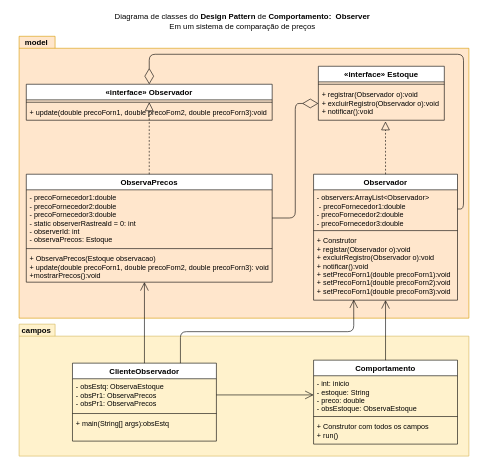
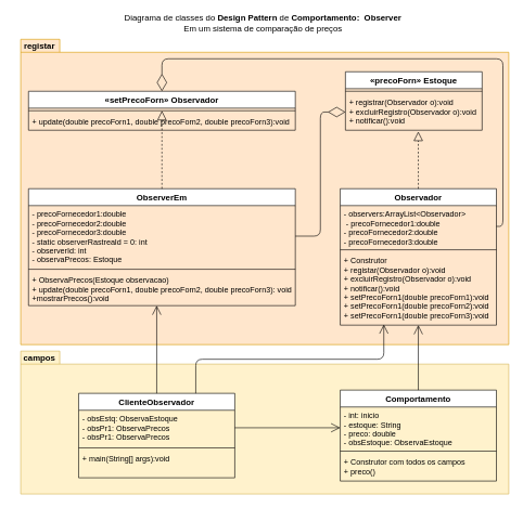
  <mxCell id="0" />
  <mxCell id="1" parent="0" />
  <mxCell id="2" value="" style="shape=folder;fontStyle=1;spacingTop=10;tabWidth=60;tabHeight=20;tabPosition=left;html=1;fontSize=13;fillColor=#fff2cc;strokeColor=#d6b656;" vertex="1" parent="1"><mxGeometry x="31" y="540" width="750" height="220" as="geometry" /></mxCell>
  <mxCell id="3" value="" style="shape=folder;fontStyle=1;spacingTop=10;tabWidth=60;tabHeight=20;tabPosition=left;html=1;fontSize=13;fillColor=#ffe6cc;strokeColor=#d79b00;" vertex="1" parent="1"><mxGeometry x="31" y="60" width="750" height="470" as="geometry" /></mxCell>
  <mxCell id="4" value="Diagrama de classes do&lt;b&gt; Design Pattern&lt;/b&gt; de &lt;b&gt;Comportamento:&amp;nbsp;&amp;nbsp;Observer&lt;/b&gt;&lt;br style=&quot;font-size: 13px&quot;&gt;Em um sistema de comparação de preços" style="text;html=1;strokeColor=none;fillColor=none;align=center;verticalAlign=middle;whiteSpace=wrap;rounded=0;fontSize=13;" vertex="1" parent="1"><mxGeometry x="188" y="20" width="431" height="30" as="geometry" /></mxCell>
- <mxCell id="5" value="«interface» Observador" style="swimlane;fontStyle=1;align=center;verticalAlign=top;childLayout=stackLayout;horizontal=1;startSize=26;horizontalStack=0;resizeParent=1;resizeParentMax=0;resizeLast=0;collapsible=1;marginBottom=0;fontSize=13;" vertex="1" parent="1"><mxGeometry x="43" y="140" width="410" height="60" as="geometry" /></mxCell>
+ <mxCell id="5" value="«setPrecoForn» Observador" style="swimlane;fontStyle=1;align=center;verticalAlign=top;childLayout=stackLayout;horizontal=1;startSize=26;horizontalStack=0;resizeParent=1;resizeParentMax=0;resizeLast=0;collapsible=1;marginBottom=0;fontSize=13;" vertex="1" parent="1"><mxGeometry x="43" y="140" width="410" height="60" as="geometry" /></mxCell>
  <mxCell id="6" value="" style="line;strokeWidth=1;fillColor=none;align=left;verticalAlign=middle;spacingTop=-1;spacingLeft=3;spacingRight=3;rotatable=0;labelPosition=right;points=[];portConstraint=eastwest;" vertex="1" parent="5"><mxGeometry y="26" width="410" height="8" as="geometry" /></mxCell>
  <mxCell id="7" value="+ update(double precoForn1, double precoForn2, double precoForn3):void" style="text;strokeColor=none;fillColor=none;align=left;verticalAlign=top;spacingLeft=4;spacingRight=4;overflow=hidden;rotatable=0;points=[[0,0.5],[1,0.5]];portConstraint=eastwest;" vertex="1" parent="5"><mxGeometry y="34" width="410" height="26" as="geometry" /></mxCell>
- <mxCell id="8" value="«interface» Estoque" style="swimlane;fontStyle=1;align=center;verticalAlign=top;childLayout=stackLayout;horizontal=1;startSize=26;horizontalStack=0;resizeParent=1;resizeParentMax=0;resizeLast=0;collapsible=1;marginBottom=0;fontSize=13;" vertex="1" parent="1"><mxGeometry x="530" y="110" width="210" height="90" as="geometry" /></mxCell>
+ <mxCell id="8" value="«precoForn» Estoque" style="swimlane;fontStyle=1;align=center;verticalAlign=top;childLayout=stackLayout;horizontal=1;startSize=26;horizontalStack=0;resizeParent=1;resizeParentMax=0;resizeLast=0;collapsible=1;marginBottom=0;fontSize=13;" vertex="1" parent="1"><mxGeometry x="530" y="110" width="210" height="90" as="geometry" /></mxCell>
  <mxCell id="9" value="" style="line;strokeWidth=1;fillColor=none;align=left;verticalAlign=middle;spacingTop=-1;spacingLeft=3;spacingRight=3;rotatable=0;labelPosition=right;points=[];portConstraint=eastwest;" vertex="1" parent="8"><mxGeometry y="26" width="210" height="8" as="geometry" /></mxCell>
  <mxCell id="10" value="+ registrar(Observador o):void&#10;+ excluirRegistro(Observador o):void&#10;+ notificar():void" style="text;strokeColor=none;fillColor=none;align=left;verticalAlign=top;spacingLeft=4;spacingRight=4;overflow=hidden;rotatable=0;points=[[0,0.5],[1,0.5]];portConstraint=eastwest;" vertex="1" parent="8"><mxGeometry y="34" width="210" height="56" as="geometry" /></mxCell>
- <mxCell id="11" value="ObservaPrecos" style="swimlane;fontStyle=1;align=center;verticalAlign=top;childLayout=stackLayout;horizontal=1;startSize=26;horizontalStack=0;resizeParent=1;resizeParentMax=0;resizeLast=0;collapsible=1;marginBottom=0;fontSize=13;" vertex="1" parent="1"><mxGeometry x="43" y="290" width="410" height="180" as="geometry" /></mxCell>
+ <mxCell id="11" value="ObserverEm" style="swimlane;fontStyle=1;align=center;verticalAlign=top;childLayout=stackLayout;horizontal=1;startSize=26;horizontalStack=0;resizeParent=1;resizeParentMax=0;resizeLast=0;collapsible=1;marginBottom=0;fontSize=13;" vertex="1" parent="1"><mxGeometry x="43" y="290" width="410" height="180" as="geometry" /></mxCell>
  <mxCell id="12" value="&#09;- precoFornecedor1:double&#10;- precoFornecedor2:double&#10;- precoFornecedor3:double&#10;- static observerRastreaId = 0: int&#10;- observerId: int&#10;- observaPrecos: Estoque" style="text;strokeColor=none;fillColor=none;align=left;verticalAlign=top;spacingLeft=4;spacingRight=4;overflow=hidden;rotatable=0;points=[[0,0.5],[1,0.5]];portConstraint=eastwest;" vertex="1" parent="11"><mxGeometry y="26" width="410" height="94" as="geometry" /></mxCell>
  <mxCell id="13" value="" style="line;strokeWidth=1;fillColor=none;align=left;verticalAlign=middle;spacingTop=-1;spacingLeft=3;spacingRight=3;rotatable=0;labelPosition=right;points=[];portConstraint=eastwest;" vertex="1" parent="11"><mxGeometry y="120" width="410" height="8" as="geometry" /></mxCell>
  <mxCell id="14" value="+ ObservaPrecos(Estoque observacao)&#10;+ update(double precoForn1, double precoForn2, double precoForn3): void&#10;+mostrarPrecos():void" style="text;strokeColor=none;fillColor=none;align=left;verticalAlign=top;spacingLeft=4;spacingRight=4;overflow=hidden;rotatable=0;points=[[0,0.5],[1,0.5]];portConstraint=eastwest;" vertex="1" parent="11"><mxGeometry y="128" width="410" height="52" as="geometry" /></mxCell>
  <mxCell id="15" value="" style="endArrow=block;dashed=1;endFill=0;endSize=12;html=1;fontSize=13;exitX=0.5;exitY=0;exitDx=0;exitDy=0;" edge="1" parent="1" source="11"><mxGeometry width="160" relative="1" as="geometry"><mxPoint x="320" y="210" as="sourcePoint" /><mxPoint x="248" y="170" as="targetPoint" /></mxGeometry></mxCell>
  <mxCell id="16" value="" style="endArrow=diamondThin;endFill=0;endSize=24;html=1;fontSize=13;entryX=0;entryY=0.5;entryDx=0;entryDy=0;exitX=1;exitY=0.5;exitDx=0;exitDy=0;edgeStyle=orthogonalEdgeStyle;" edge="1" parent="1" source="12" target="10"><mxGeometry width="160" relative="1" as="geometry"><mxPoint x="320" y="210" as="sourcePoint" /><mxPoint x="480" y="210" as="targetPoint" /></mxGeometry></mxCell>
  <mxCell id="17" value="Observador" style="swimlane;fontStyle=1;align=center;verticalAlign=top;childLayout=stackLayout;horizontal=1;startSize=26;horizontalStack=0;resizeParent=1;resizeParentMax=0;resizeLast=0;collapsible=1;marginBottom=0;fontSize=13;" vertex="1" parent="1"><mxGeometry x="522" y="290" width="240" height="210" as="geometry" /></mxCell>
  <mxCell id="18" value="- observers:ArrayList&lt;Observador&gt;&#10; - precoFornecedor1:double&#10;- precoFornecedor2:double&#10;- precoFornecedor3:double&#10;" style="text;strokeColor=none;fillColor=none;align=left;verticalAlign=top;spacingLeft=4;spacingRight=4;overflow=hidden;rotatable=0;points=[[0,0.5],[1,0.5]];portConstraint=eastwest;" vertex="1" parent="17"><mxGeometry y="26" width="240" height="64" as="geometry" /></mxCell>
  <mxCell id="19" value="" style="line;strokeWidth=1;fillColor=none;align=left;verticalAlign=middle;spacingTop=-1;spacingLeft=3;spacingRight=3;rotatable=0;labelPosition=right;points=[];portConstraint=eastwest;" vertex="1" parent="17"><mxGeometry y="90" width="240" height="8" as="geometry" /></mxCell>
  <mxCell id="20" value="+ Construtor&#10;+ registar(Observador o):void&#10;+ excluirRegistro(Observador o):void&#10;+ notificar():void&#10;+ setPrecoForn1(double precoForn1):void&#10;+ setPrecoForn1(double precoForn2):void&#10;+ setPrecoForn1(double precoForn3):void" style="text;strokeColor=none;fillColor=none;align=left;verticalAlign=top;spacingLeft=4;spacingRight=4;overflow=hidden;rotatable=0;points=[[0,0.5],[1,0.5]];portConstraint=eastwest;" vertex="1" parent="17"><mxGeometry y="98" width="240" height="112" as="geometry" /></mxCell>
  <mxCell id="21" value="" style="endArrow=block;dashed=1;endFill=0;endSize=12;html=1;fontSize=13;exitX=0.5;exitY=0;exitDx=0;exitDy=0;entryX=0.533;entryY=1.036;entryDx=0;entryDy=0;entryPerimeter=0;" edge="1" parent="1" source="17" target="10"><mxGeometry width="160" relative="1" as="geometry"><mxPoint x="258" y="240" as="sourcePoint" /><mxPoint x="258" y="180" as="targetPoint" /></mxGeometry></mxCell>
  <mxCell id="22" value="" style="endArrow=diamondThin;endFill=0;endSize=24;html=1;fontSize=13;exitX=1;exitY=0.5;exitDx=0;exitDy=0;edgeStyle=orthogonalEdgeStyle;" edge="1" parent="1" source="18"><mxGeometry width="160" relative="1" as="geometry"><mxPoint x="463" y="373" as="sourcePoint" /><mxPoint x="248" y="140" as="targetPoint" /><Array as="points"><mxPoint x="772" y="348" /><mxPoint x="772" y="90" /><mxPoint x="248" y="90" /></Array></mxGeometry></mxCell>
  <mxCell id="23" value="Comportamento" style="swimlane;fontStyle=1;align=center;verticalAlign=top;childLayout=stackLayout;horizontal=1;startSize=26;horizontalStack=0;resizeParent=1;resizeParentMax=0;resizeLast=0;collapsible=1;marginBottom=0;fontSize=13;" vertex="1" parent="1"><mxGeometry x="522" y="600" width="240" height="140" as="geometry" /></mxCell>
  <mxCell id="24" value="- int: inicio&#10;- estoque: String&#10;- preco: double&#10;- obsEstoque: ObservaEstoque" style="text;strokeColor=none;fillColor=none;align=left;verticalAlign=top;spacingLeft=4;spacingRight=4;overflow=hidden;rotatable=0;points=[[0,0.5],[1,0.5]];portConstraint=eastwest;" vertex="1" parent="23"><mxGeometry y="26" width="240" height="64" as="geometry" /></mxCell>
  <mxCell id="25" value="" style="line;strokeWidth=1;fillColor=none;align=left;verticalAlign=middle;spacingTop=-1;spacingLeft=3;spacingRight=3;rotatable=0;labelPosition=right;points=[];portConstraint=eastwest;" vertex="1" parent="23"><mxGeometry y="90" width="240" height="8" as="geometry" /></mxCell>
- <mxCell id="26" value="+ Construtor com todos os campos&#10;+ run()" style="text;strokeColor=none;fillColor=none;align=left;verticalAlign=top;spacingLeft=4;spacingRight=4;overflow=hidden;rotatable=0;points=[[0,0.5],[1,0.5]];portConstraint=eastwest;" vertex="1" parent="23"><mxGeometry y="98" width="240" height="42" as="geometry" /></mxCell>
+ <mxCell id="26" value="+ Construtor com todos os campos&#10;+ preco()" style="text;strokeColor=none;fillColor=none;align=left;verticalAlign=top;spacingLeft=4;spacingRight=4;overflow=hidden;rotatable=0;points=[[0,0.5],[1,0.5]];portConstraint=eastwest;" vertex="1" parent="23"><mxGeometry y="98" width="240" height="42" as="geometry" /></mxCell>
  <mxCell id="27" value="ClienteObservador" style="swimlane;fontStyle=1;align=center;verticalAlign=top;childLayout=stackLayout;horizontal=1;startSize=26;horizontalStack=0;resizeParent=1;resizeParentMax=0;resizeLast=0;collapsible=1;marginBottom=0;fontSize=13;" vertex="1" parent="1"><mxGeometry x="120" y="605" width="240" height="130" as="geometry" /></mxCell>
  <mxCell id="28" value="- obsEstq: ObservaEstoque&#10;- obsPr1: ObservaPrecos&#10;- obsPr1: ObservaPrecos" style="text;strokeColor=none;fillColor=none;align=left;verticalAlign=top;spacingLeft=4;spacingRight=4;overflow=hidden;rotatable=0;points=[[0,0.5],[1,0.5]];portConstraint=eastwest;" vertex="1" parent="27"><mxGeometry y="26" width="240" height="54" as="geometry" /></mxCell>
  <mxCell id="29" value="" style="line;strokeWidth=1;fillColor=none;align=left;verticalAlign=middle;spacingTop=-1;spacingLeft=3;spacingRight=3;rotatable=0;labelPosition=right;points=[];portConstraint=eastwest;" vertex="1" parent="27"><mxGeometry y="80" width="240" height="8" as="geometry" /></mxCell>
- <mxCell id="30" value="+ main(String[] args):obsEstq" style="text;strokeColor=none;fillColor=none;align=left;verticalAlign=top;spacingLeft=4;spacingRight=4;overflow=hidden;rotatable=0;points=[[0,0.5],[1,0.5]];portConstraint=eastwest;" vertex="1" parent="27"><mxGeometry y="88" width="240" height="42" as="geometry" /></mxCell>
+ <mxCell id="30" value="+ main(String[] args):void" style="text;strokeColor=none;fillColor=none;align=left;verticalAlign=top;spacingLeft=4;spacingRight=4;overflow=hidden;rotatable=0;points=[[0,0.5],[1,0.5]];portConstraint=eastwest;" vertex="1" parent="27"><mxGeometry y="88" width="240" height="42" as="geometry" /></mxCell>
  <mxCell id="31" value="" style="endArrow=open;endFill=1;endSize=12;html=1;fontSize=13;exitX=1;exitY=0.5;exitDx=0;exitDy=0;entryX=0;entryY=0.5;entryDx=0;entryDy=0;" edge="1" parent="1" source="28" target="24"><mxGeometry width="160" relative="1" as="geometry"><mxPoint x="320" y="600" as="sourcePoint" /><mxPoint x="480" y="600" as="targetPoint" /></mxGeometry></mxCell>
  <mxCell id="32" value="" style="endArrow=open;endFill=1;endSize=12;html=1;fontSize=13;exitX=0.5;exitY=0;exitDx=0;exitDy=0;" edge="1" parent="1" source="23" target="20"><mxGeometry width="160" relative="1" as="geometry"><mxPoint x="360" y="643" as="sourcePoint" /><mxPoint x="490" y="643" as="targetPoint" /></mxGeometry></mxCell>
  <mxCell id="33" value="" style="endArrow=open;endFill=1;endSize=12;html=1;fontSize=13;exitX=0.5;exitY=0;exitDx=0;exitDy=0;" edge="1" parent="1" source="27"><mxGeometry width="160" relative="1" as="geometry"><mxPoint x="370" y="668" as="sourcePoint" /><mxPoint x="240" y="470" as="targetPoint" /></mxGeometry></mxCell>
  <mxCell id="34" value="" style="endArrow=open;endFill=1;endSize=12;html=1;fontSize=13;entryX=0.279;entryY=0.991;entryDx=0;entryDy=0;entryPerimeter=0;exitX=0.75;exitY=0;exitDx=0;exitDy=0;edgeStyle=orthogonalEdgeStyle;" edge="1" parent="1" source="27" target="20"><mxGeometry width="160" relative="1" as="geometry"><mxPoint x="240" y="610" as="sourcePoint" /><mxPoint x="250" y="480" as="targetPoint" /></mxGeometry></mxCell>
- <mxCell id="35" value="model" style="text;align=center;fontStyle=1;verticalAlign=middle;spacingLeft=3;spacingRight=3;strokeColor=none;rotatable=0;points=[[0,0.5],[1,0.5]];portConstraint=eastwest;fontSize=13;" vertex="1" parent="1"><mxGeometry x="20" y="56" width="80" height="26" as="geometry" /></mxCell>
+ <mxCell id="35" value="registar" style="text;align=center;fontStyle=1;verticalAlign=middle;spacingLeft=3;spacingRight=3;strokeColor=none;rotatable=0;points=[[0,0.5],[1,0.5]];portConstraint=eastwest;fontSize=13;" vertex="1" parent="1"><mxGeometry x="20" y="56" width="80" height="26" as="geometry" /></mxCell>
  <mxCell id="36" value="campos" style="text;align=center;fontStyle=1;verticalAlign=middle;spacingLeft=3;spacingRight=3;strokeColor=none;rotatable=0;points=[[0,0.5],[1,0.5]];portConstraint=eastwest;fontSize=13;" vertex="1" parent="1"><mxGeometry x="20" y="536" width="80" height="26" as="geometry" /></mxCell>
